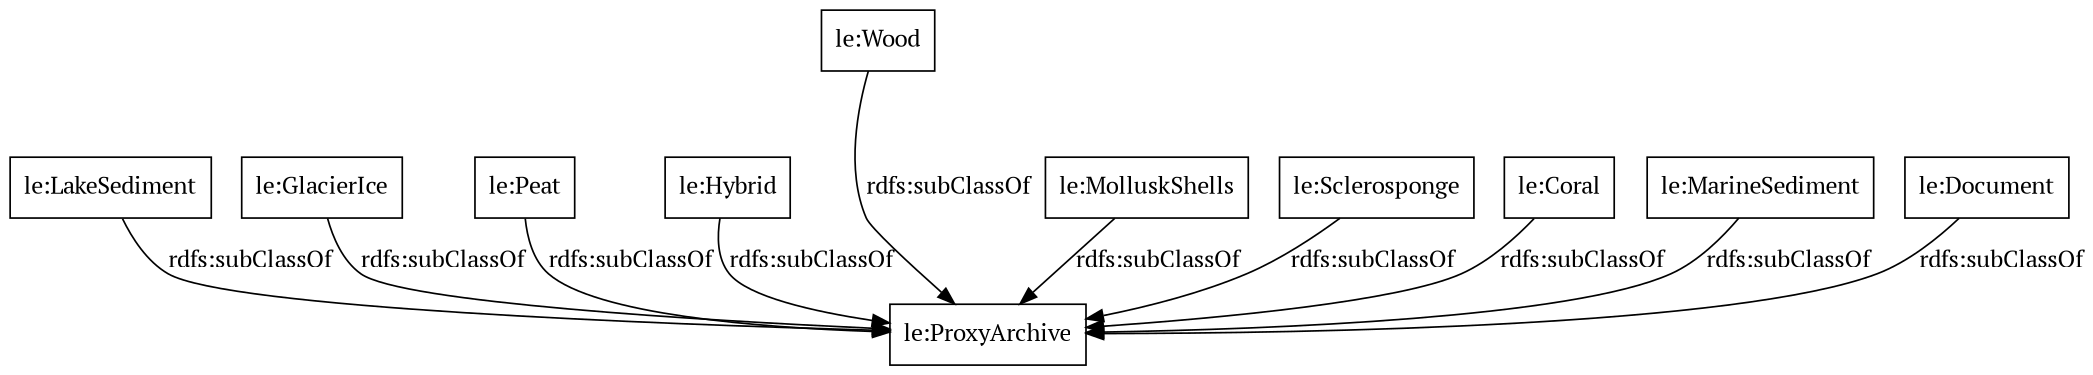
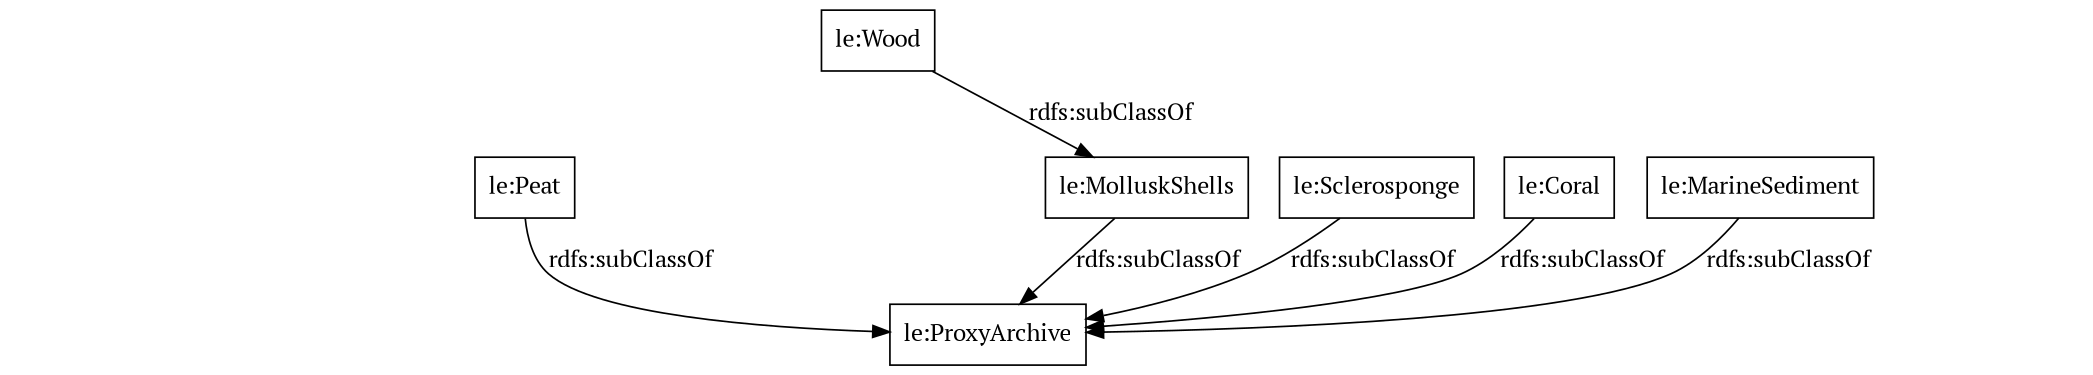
  digraph {
    fontname="PT Serif"
    rankdir=TB
    node [color=black fontname="PT Serif" shape=rectangle]
    edge [fontname="PT Serif"]
-   "le:LakeSediment"
    "le:ProxyArchive"
-   "le:GlacierIce"
    "le:Peat"
-   "le:Hybrid"
    "le:MolluskShells"
    "le:Wood"
    "le:Sclerosponge"
    "le:Coral"
    "le:MarineSediment"
-   "le:Document"
-   "le:LakeSediment" -> "le:ProxyArchive" [label="rdfs:subClassOf"]
-   "le:GlacierIce" -> "le:ProxyArchive" [label="rdfs:subClassOf"]
    "le:Peat" -> "le:ProxyArchive" [label="rdfs:subClassOf"]
-   "le:Hybrid" -> "le:ProxyArchive" [label="rdfs:subClassOf"]
    "le:MolluskShells" -> "le:ProxyArchive" [label="rdfs:subClassOf"]
-   "le:Wood" -> "le:ProxyArchive" [label="rdfs:subClassOf"]
+   "le:Wood" -> "le:MolluskShells" [label="rdfs:subClassOf"]
    "le:Sclerosponge" -> "le:ProxyArchive" [label="rdfs:subClassOf"]
    "le:Coral" -> "le:ProxyArchive" [label="rdfs:subClassOf"]
    "le:MarineSediment" -> "le:ProxyArchive" [label="rdfs:subClassOf"]
-   "le:Document" -> "le:ProxyArchive" [label="rdfs:subClassOf"]
  }
